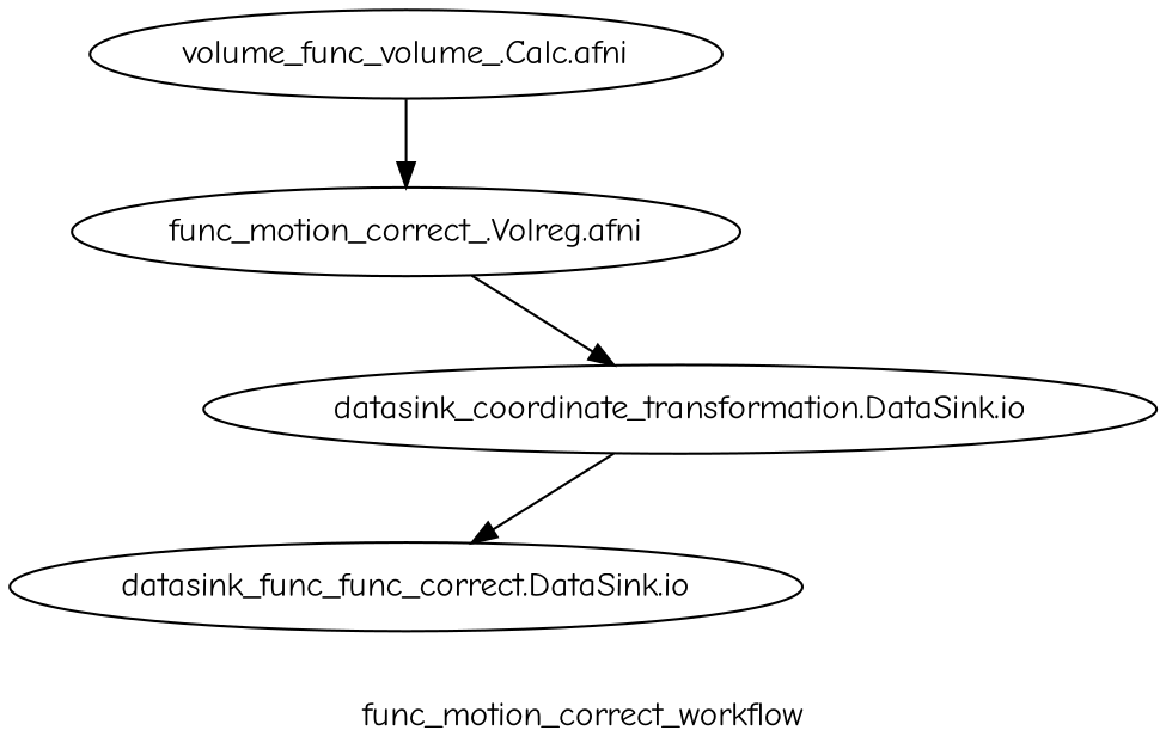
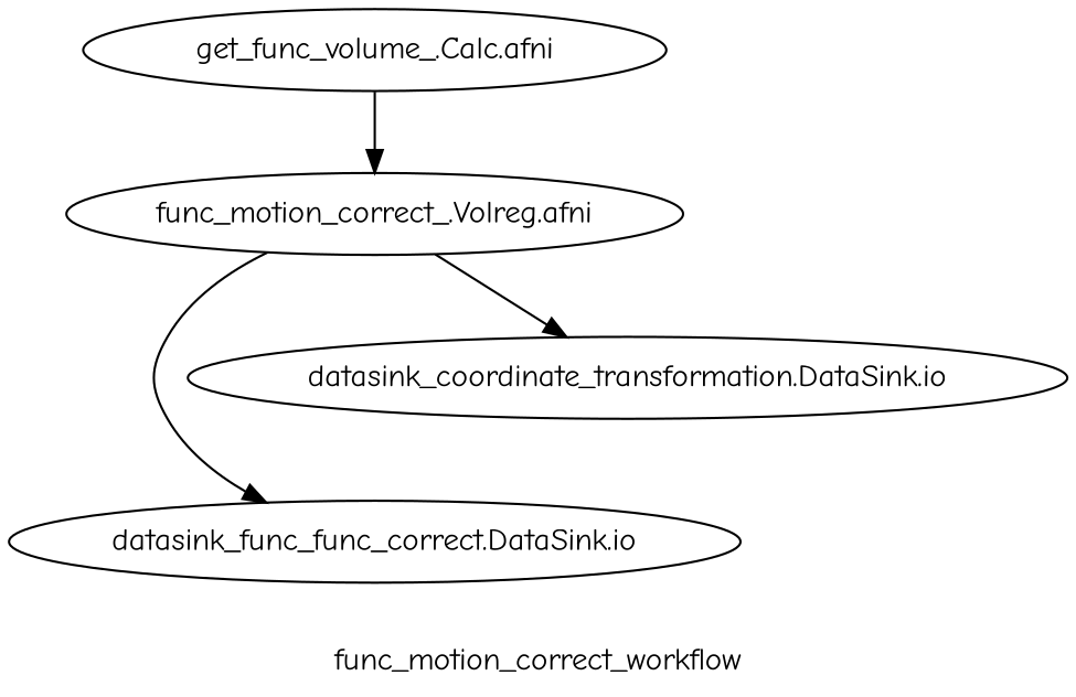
  digraph {
    fontname="Comic Neue"
    label=func_motion_correct_workflow
    node [fontname="Comic Neue"]
    edge [fontname="Comic Neue"]
-   n1 [label="volume_func_volume_.Calc.afni"]
+   n1 [label="get_func_volume_.Calc.afni"]
    n2 [label="func_motion_correct_.Volreg.afni"]
    n3 [label="datasink_func_func_correct.DataSink.io"]
    n4 [label="datasink_coordinate_transformation.DataSink.io"]
    n1 -> n2
-   n4 -> n3
+   n2 -> n3
    n2 -> n4
  }
